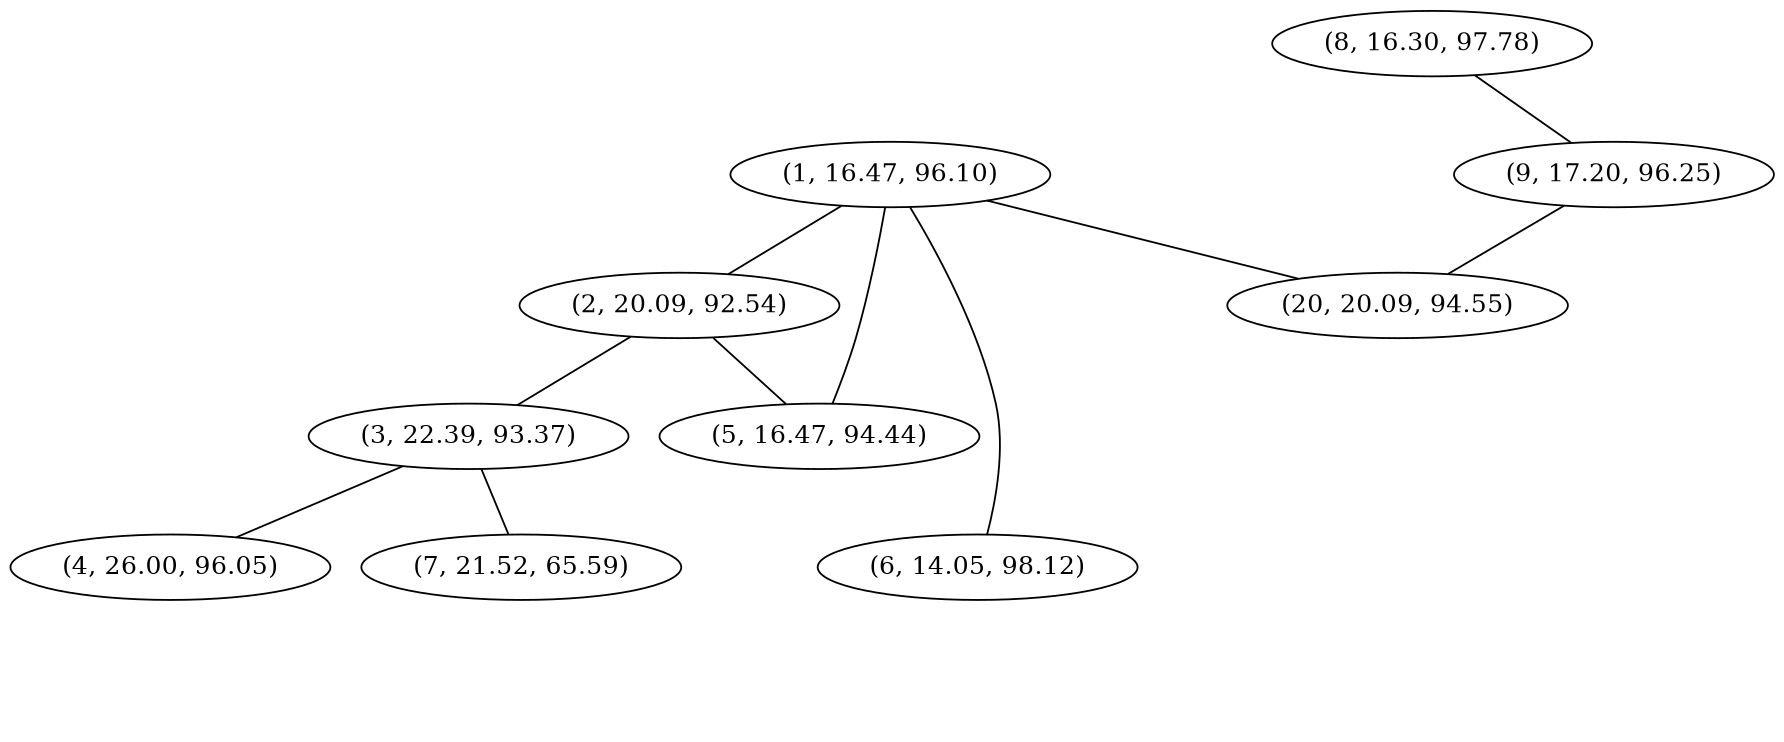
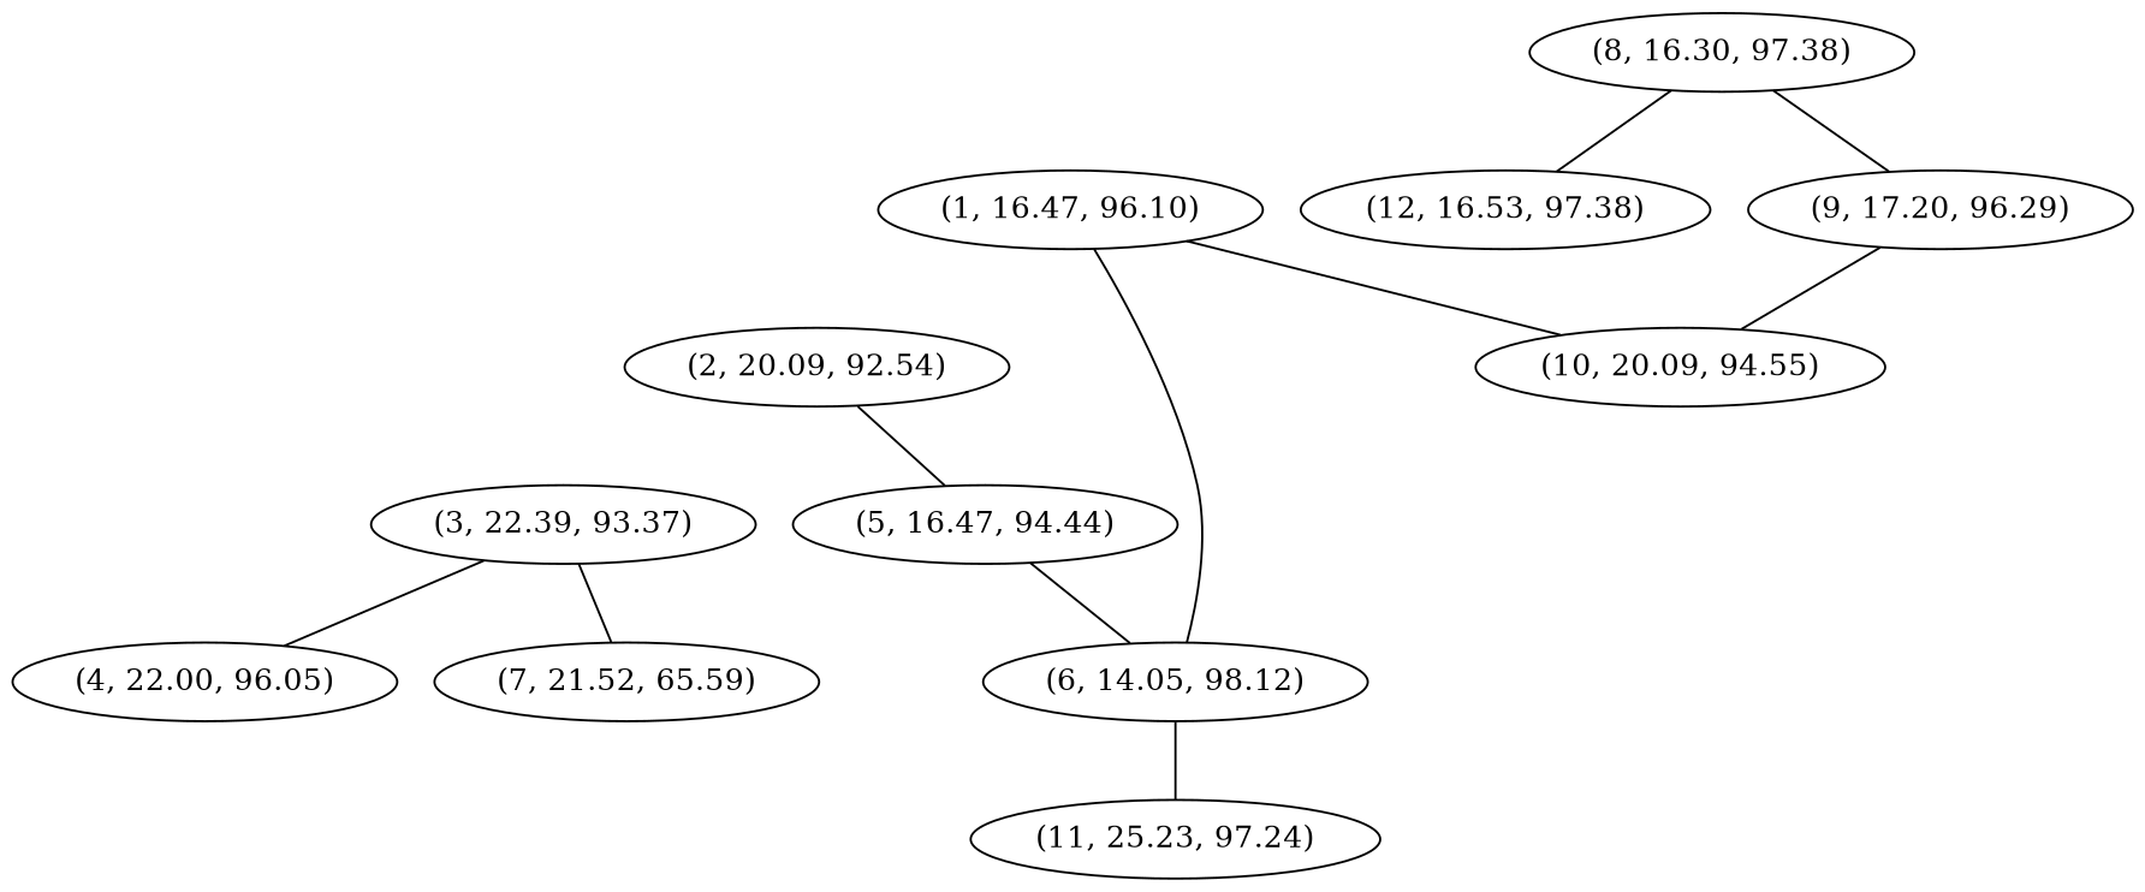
  graph {
    n1 [label="(1, 16.47, 96.10)"]
    n2 [label="(2, 20.09, 92.54)"]
    n3 [label="(6, 14.05, 98.12)"]
-   n4 [label="(20, 20.09, 94.55)"]
+   n4 [label="(10, 20.09, 94.55)"]
    n5 [label="(3, 22.39, 93.37)"]
    n6 [label="(5, 16.47, 94.44)"]
-   n8 [label="(4, 26.00, 96.05)"]
+   n7 [label="(11, 25.23, 97.24)"]
+   n8 [label="(4, 22.00, 96.05)"]
    n9 [label="(7, 21.52, 65.59)"]
-   n11 [label="(8, 16.30, 97.78)"]
-   n12 [label="(9, 17.20, 96.25)"]
-   n1 -- n2
+   n10 [label="(12, 16.53, 97.38)"]
+   n11 [label="(8, 16.30, 97.38)"]
+   n12 [label="(9, 17.20, 96.29)"]
    n1 -- n3
    n1 -- n4
-   n2 -- n5
    n2 -- n6
+   n3 -- n7
    n5 -- n8
    n5 -- n9
-   n6 -- n1
+   n6 -- n3
+   n11 -- n10
    n11 -- n12
    n12 -- n4
  }
